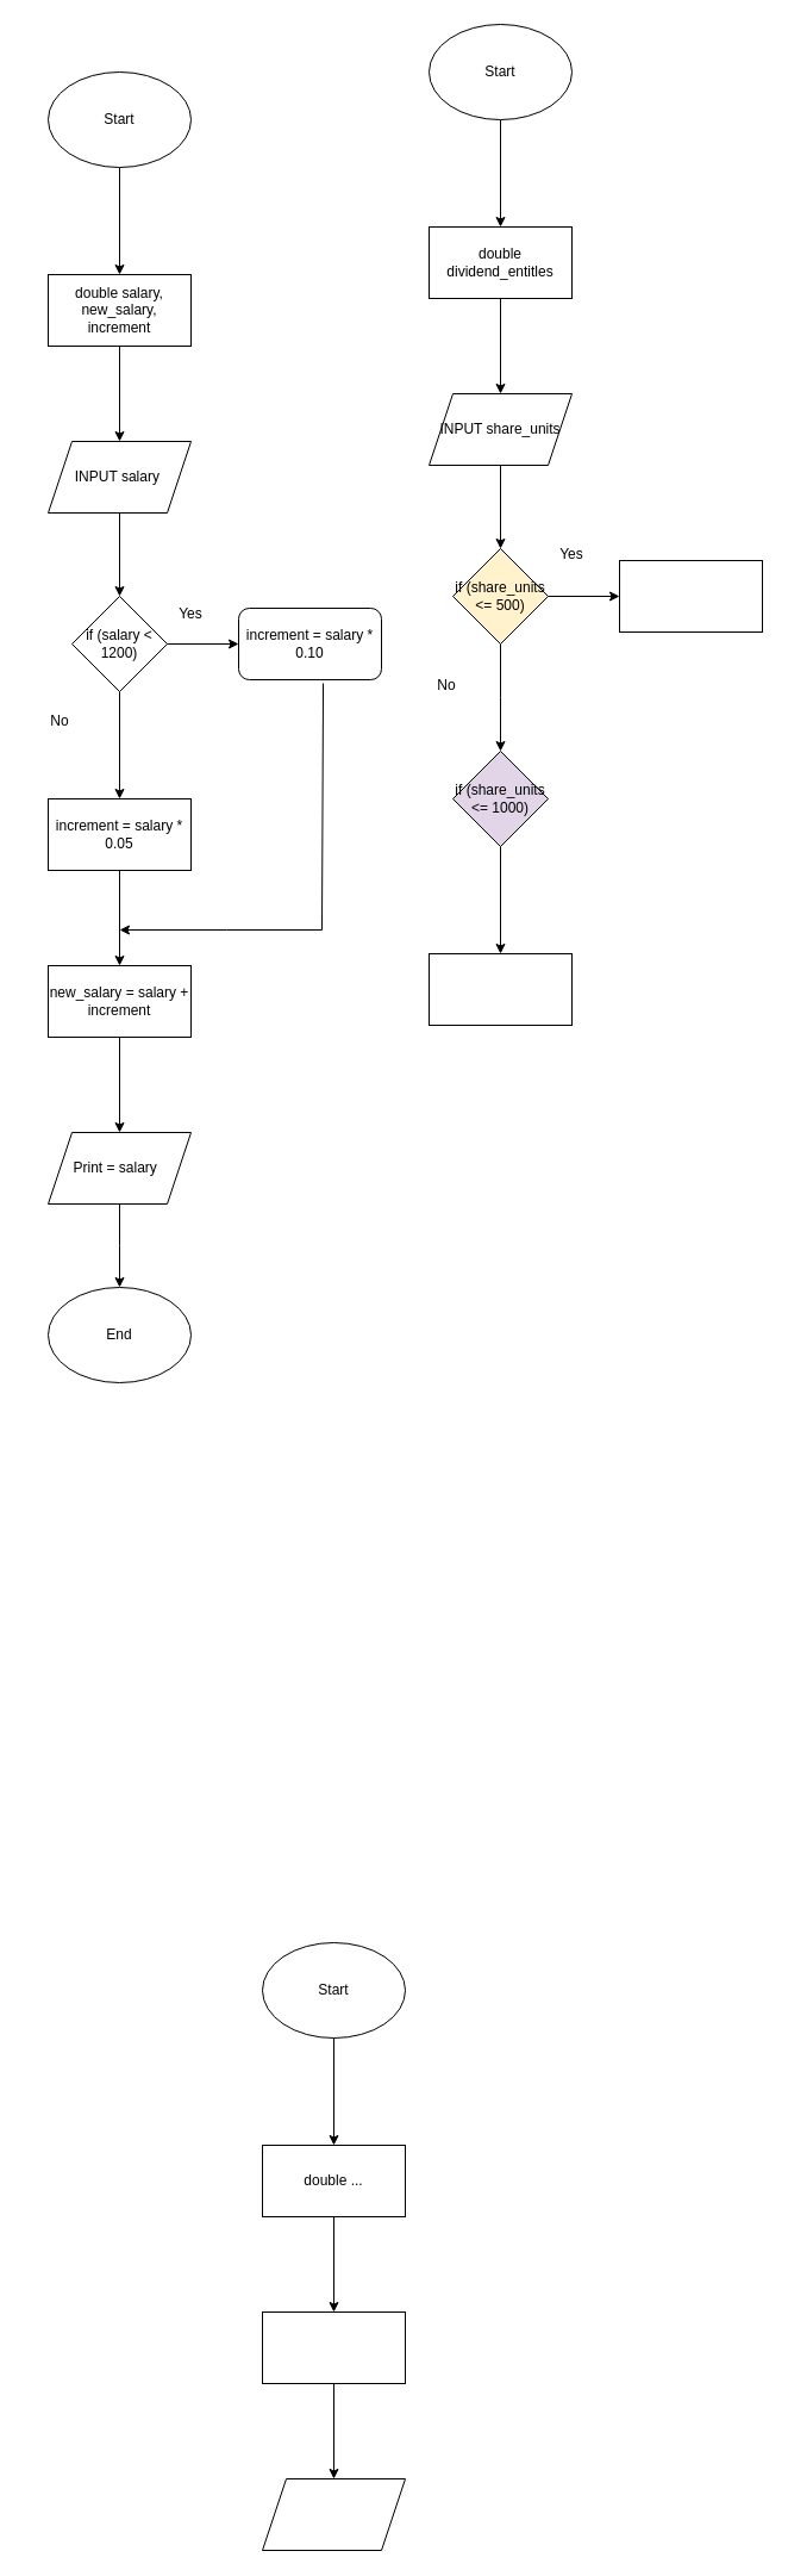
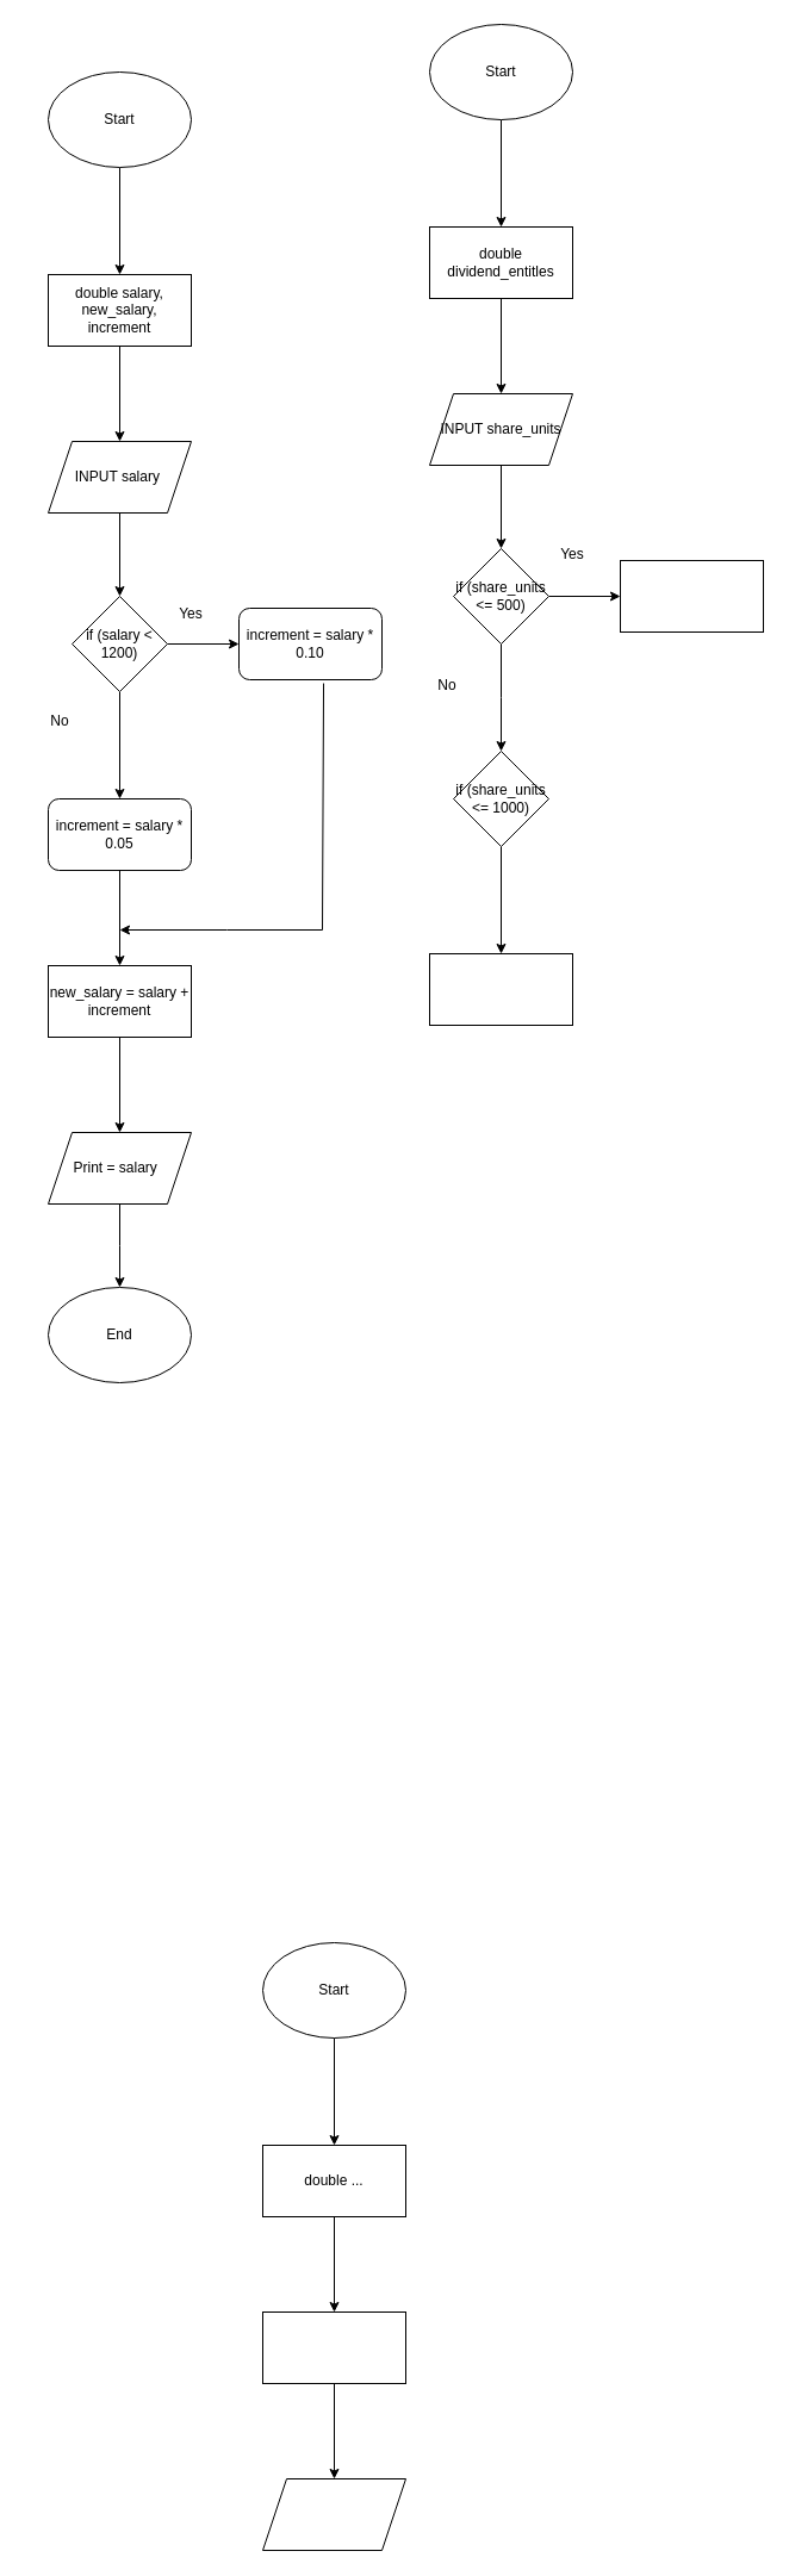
  <mxCell id="0" />
  <mxCell id="1" parent="0" />
  <mxCell id="2" value="" style="edgeStyle=orthogonalEdgeStyle;rounded=0;orthogonalLoop=1;jettySize=auto;html=1;" parent="1" source="3" target="5" edge="1"><mxGeometry relative="1" as="geometry" /></mxCell>
  <mxCell id="3" value="Start" style="ellipse;whiteSpace=wrap;html=1;" parent="1" vertex="1"><mxGeometry x="40" y="60" width="120" height="80" as="geometry" /></mxCell>
  <mxCell id="4" value="" style="edgeStyle=orthogonalEdgeStyle;rounded=0;orthogonalLoop=1;jettySize=auto;html=1;" parent="1" source="5" target="7" edge="1"><mxGeometry relative="1" as="geometry" /></mxCell>
  <mxCell id="5" value="double salary, new_salary, increment" style="whiteSpace=wrap;html=1;" parent="1" vertex="1"><mxGeometry x="40" y="230" width="120" height="60" as="geometry" /></mxCell>
  <mxCell id="6" value="" style="edgeStyle=orthogonalEdgeStyle;rounded=0;orthogonalLoop=1;jettySize=auto;html=1;" parent="1" source="7" target="10" edge="1"><mxGeometry relative="1" as="geometry" /></mxCell>
  <mxCell id="7" value="INPUT salary&amp;nbsp;" style="shape=parallelogram;perimeter=parallelogramPerimeter;whiteSpace=wrap;html=1;fixedSize=1;" parent="1" vertex="1"><mxGeometry x="40" y="370" width="120" height="60" as="geometry" /></mxCell>
  <mxCell id="8" value="" style="edgeStyle=orthogonalEdgeStyle;rounded=0;orthogonalLoop=1;jettySize=auto;html=1;" parent="1" source="10" target="12" edge="1"><mxGeometry relative="1" as="geometry" /></mxCell>
  <mxCell id="9" value="" style="edgeStyle=orthogonalEdgeStyle;rounded=0;orthogonalLoop=1;jettySize=auto;html=1;" parent="1" source="10" target="13" edge="1"><mxGeometry relative="1" as="geometry" /></mxCell>
  <mxCell id="10" value="if (salary &amp;lt; 1200)" style="rhombus;whiteSpace=wrap;html=1;" parent="1" vertex="1"><mxGeometry x="60" y="500" width="80" height="80" as="geometry" /></mxCell>
  <mxCell id="11" value="" style="edgeStyle=orthogonalEdgeStyle;rounded=0;orthogonalLoop=1;jettySize=auto;html=1;" parent="1" source="12" target="15" edge="1"><mxGeometry relative="1" as="geometry" /></mxCell>
- <mxCell id="12" value="increment = salary * 0.05" style="whiteSpace=wrap;html=1;" parent="1" vertex="1"><mxGeometry x="40" y="670" width="120" height="60" as="geometry" /></mxCell>
+ <mxCell id="12" value="increment = salary * 0.05" style="whiteSpace=wrap;html=1;rounded=1;" parent="1" vertex="1"><mxGeometry x="40" y="670" width="120" height="60" as="geometry" /></mxCell>
  <mxCell id="13" value="increment = salary * 0.10" style="whiteSpace=wrap;html=1;rounded=1;" parent="1" vertex="1"><mxGeometry x="200" y="510" width="120" height="60" as="geometry" /></mxCell>
  <mxCell id="14" value="" style="edgeStyle=orthogonalEdgeStyle;rounded=0;orthogonalLoop=1;jettySize=auto;html=1;" parent="1" source="15" target="17" edge="1"><mxGeometry relative="1" as="geometry" /></mxCell>
  <mxCell id="15" value="new_salary = salary + increment" style="whiteSpace=wrap;html=1;" parent="1" vertex="1"><mxGeometry x="40" y="810" width="120" height="60" as="geometry" /></mxCell>
  <mxCell id="16" value="" style="edgeStyle=orthogonalEdgeStyle;rounded=0;orthogonalLoop=1;jettySize=auto;html=1;" parent="1" source="17" edge="1"><mxGeometry relative="1" as="geometry"><mxPoint x="100" y="1080" as="targetPoint" /></mxGeometry></mxCell>
  <mxCell id="17" value="Print = salary&amp;nbsp;&amp;nbsp;" style="shape=parallelogram;perimeter=parallelogramPerimeter;whiteSpace=wrap;html=1;fixedSize=1;" parent="1" vertex="1"><mxGeometry x="40" y="950" width="120" height="60" as="geometry" /></mxCell>
  <mxCell id="18" value="Yes" style="text;html=1;align=center;verticalAlign=middle;whiteSpace=wrap;rounded=0;" parent="1" vertex="1"><mxGeometry x="130" y="500" width="60" height="30" as="geometry" /></mxCell>
  <mxCell id="19" value="No" style="text;html=1;align=center;verticalAlign=middle;whiteSpace=wrap;rounded=0;" parent="1" vertex="1"><mxGeometry x="20" y="590" width="60" height="30" as="geometry" /></mxCell>
  <mxCell id="20" value="End" style="ellipse;whiteSpace=wrap;html=1;" parent="1" vertex="1"><mxGeometry x="40" y="1080" width="120" height="80" as="geometry" /></mxCell>
  <mxCell id="21" value="" style="endArrow=classic;html=1;rounded=0;exitX=0.592;exitY=1.05;exitDx=0;exitDy=0;exitPerimeter=0;" parent="1" source="13" edge="1"><mxGeometry width="50" height="50" relative="1" as="geometry"><mxPoint x="270" y="720" as="sourcePoint" /><mxPoint x="100" y="780" as="targetPoint" /><Array as="points"><mxPoint x="270" y="780" /><mxPoint x="190" y="780" /></Array></mxGeometry></mxCell>
  <mxCell id="22" value="" style="edgeStyle=orthogonalEdgeStyle;rounded=0;orthogonalLoop=1;jettySize=auto;html=1;" parent="1" source="23" target="25" edge="1"><mxGeometry relative="1" as="geometry" /></mxCell>
  <mxCell id="23" value="Start" style="ellipse;whiteSpace=wrap;html=1;" parent="1" vertex="1"><mxGeometry x="360" y="20" width="120" height="80" as="geometry" /></mxCell>
  <mxCell id="24" value="" style="edgeStyle=orthogonalEdgeStyle;rounded=0;orthogonalLoop=1;jettySize=auto;html=1;" parent="1" source="25" target="27" edge="1"><mxGeometry relative="1" as="geometry" /></mxCell>
  <mxCell id="25" value="double dividend_entitles" style="whiteSpace=wrap;html=1;" parent="1" vertex="1"><mxGeometry x="360" y="190" width="120" height="60" as="geometry" /></mxCell>
  <mxCell id="26" value="" style="edgeStyle=orthogonalEdgeStyle;rounded=0;orthogonalLoop=1;jettySize=auto;html=1;" parent="1" source="27" target="30" edge="1"><mxGeometry relative="1" as="geometry" /></mxCell>
  <mxCell id="27" value="INPUT share_units" style="shape=parallelogram;perimeter=parallelogramPerimeter;whiteSpace=wrap;html=1;fixedSize=1;" parent="1" vertex="1"><mxGeometry x="360" y="330" width="120" height="60" as="geometry" /></mxCell>
  <mxCell id="28" value="" style="edgeStyle=orthogonalEdgeStyle;rounded=0;orthogonalLoop=1;jettySize=auto;html=1;" parent="1" source="30" edge="1"><mxGeometry relative="1" as="geometry"><mxPoint x="420" y="630" as="targetPoint" /></mxGeometry></mxCell>
  <mxCell id="29" value="" style="edgeStyle=orthogonalEdgeStyle;rounded=0;orthogonalLoop=1;jettySize=auto;html=1;" parent="1" source="30" target="31" edge="1"><mxGeometry relative="1" as="geometry" /></mxCell>
- <mxCell id="30" value="if (share_units &amp;lt;= 500)" style="rhombus;whiteSpace=wrap;html=1;fillColor=#fff2cc;" parent="1" vertex="1"><mxGeometry x="380" y="460" width="80" height="80" as="geometry" /></mxCell>
+ <mxCell id="30" value="if (share_units &amp;lt;= 500)" style="rhombus;whiteSpace=wrap;html=1;" parent="1" vertex="1"><mxGeometry x="380" y="460" width="80" height="80" as="geometry" /></mxCell>
  <mxCell id="31" value="" style="whiteSpace=wrap;html=1;" parent="1" vertex="1"><mxGeometry x="520" y="470" width="120" height="60" as="geometry" /></mxCell>
  <mxCell id="32" value="" style="edgeStyle=orthogonalEdgeStyle;rounded=0;orthogonalLoop=1;jettySize=auto;html=1;" parent="1" source="33" target="36" edge="1"><mxGeometry relative="1" as="geometry" /></mxCell>
- <mxCell id="33" value="if (share_units &amp;lt;= 1000)" style="rhombus;whiteSpace=wrap;html=1;fillColor=#e1d5e7;" parent="1" vertex="1"><mxGeometry x="380" y="630" width="80" height="80" as="geometry" /></mxCell>
+ <mxCell id="33" value="if (share_units &amp;lt;= 1000)" style="rhombus;whiteSpace=wrap;html=1;" parent="1" vertex="1"><mxGeometry x="380" y="630" width="80" height="80" as="geometry" /></mxCell>
  <mxCell id="34" value="Yes" style="text;html=1;align=center;verticalAlign=middle;whiteSpace=wrap;rounded=0;" parent="1" vertex="1"><mxGeometry x="450" y="450" width="60" height="30" as="geometry" /></mxCell>
  <mxCell id="35" value="No" style="text;html=1;align=center;verticalAlign=middle;whiteSpace=wrap;rounded=0;" parent="1" vertex="1"><mxGeometry x="345" y="560" width="60" height="30" as="geometry" /></mxCell>
  <mxCell id="36" value="" style="whiteSpace=wrap;html=1;" parent="1" vertex="1"><mxGeometry x="360" y="800" width="120" height="60" as="geometry" /></mxCell>
  <mxCell id="37" value="" style="edgeStyle=orthogonalEdgeStyle;rounded=0;orthogonalLoop=1;jettySize=auto;html=1;" parent="1" source="38" target="40" edge="1"><mxGeometry relative="1" as="geometry" /></mxCell>
  <mxCell id="38" value="Start" style="ellipse;whiteSpace=wrap;html=1;" parent="1" vertex="1"><mxGeometry x="220" y="1630" width="120" height="80" as="geometry" /></mxCell>
  <mxCell id="39" value="" style="edgeStyle=orthogonalEdgeStyle;rounded=0;orthogonalLoop=1;jettySize=auto;html=1;" parent="1" source="40" target="42" edge="1"><mxGeometry relative="1" as="geometry" /></mxCell>
  <mxCell id="40" value="double ..." style="whiteSpace=wrap;html=1;" parent="1" vertex="1"><mxGeometry x="220" y="1800" width="120" height="60" as="geometry" /></mxCell>
  <mxCell id="41" value="" style="edgeStyle=orthogonalEdgeStyle;rounded=0;orthogonalLoop=1;jettySize=auto;html=1;" parent="1" source="42" target="43" edge="1"><mxGeometry relative="1" as="geometry" /></mxCell>
  <mxCell id="42" value="" style="whiteSpace=wrap;html=1;" parent="1" vertex="1"><mxGeometry x="220" y="1940" width="120" height="60" as="geometry" /></mxCell>
  <mxCell id="43" value="" style="shape=parallelogram;perimeter=parallelogramPerimeter;whiteSpace=wrap;html=1;fixedSize=1;" parent="1" vertex="1"><mxGeometry x="220" y="2080" width="120" height="60" as="geometry" /></mxCell>
